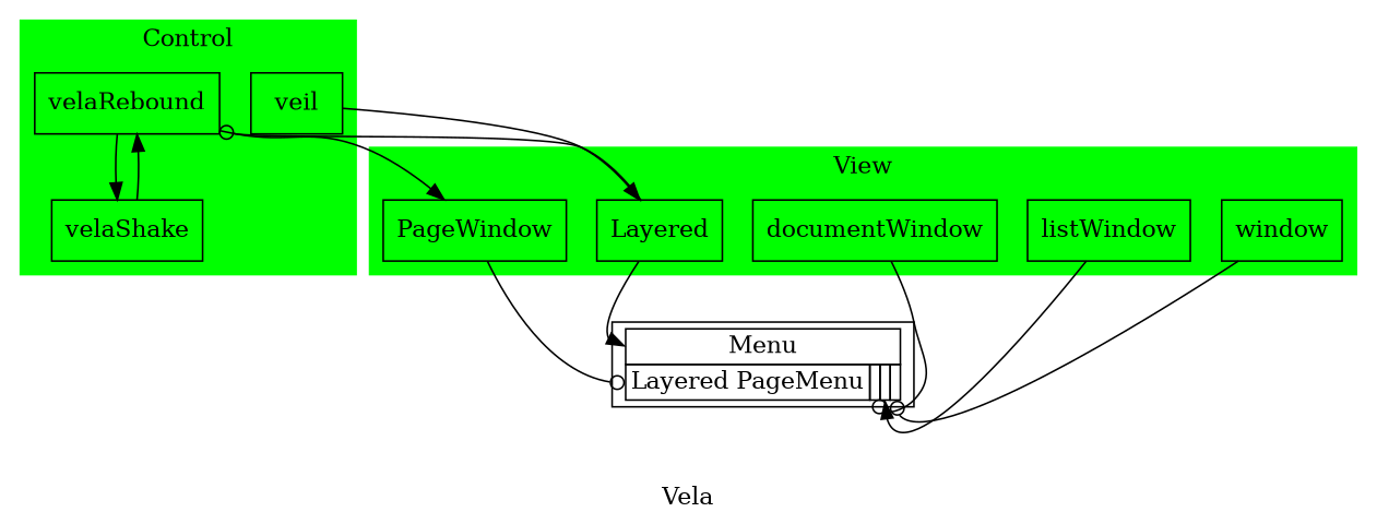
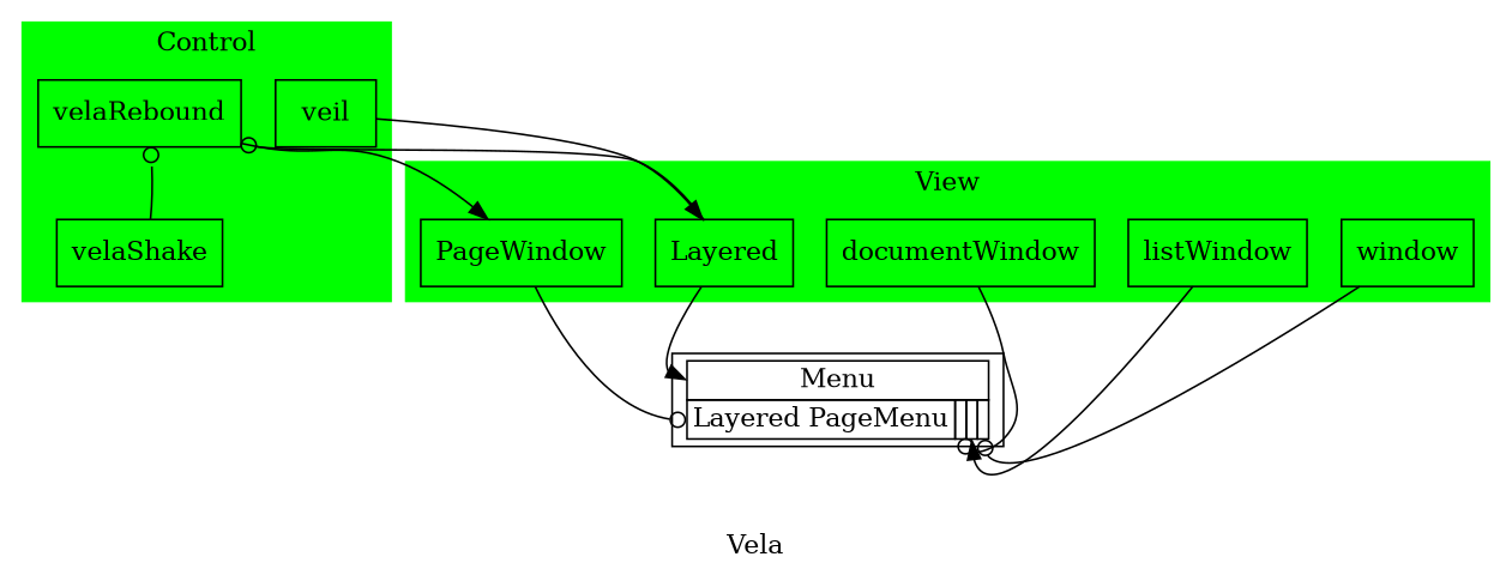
  digraph {
    color=gray
    label=Vela
    style=filled
    node [shape=box]
    edge [arrowhead=normal]
    n1 [label=PageWindow]
    n2 [label=Layered]
    n3 [label=documentWindow]
    n4 [label=listWindow]
    n5 [label=window]
    n6 [label=velaRebound]
    n7 [label=veil]
    n8 [label=velaShake]
    n9 [label=<<TABLE BORDER="0" CELLBORDER="1" CELLSPACING="0"> \ 		<TR><TD COLSPAN="106" PORT="pageMenu">Menu</TD></TR> \ 		<TR> \ 			<TD ROWSPAN="100" COLSPAN="100" PORT="pageWindow">Layered PageMenu</TD> \ 			<TD ROWSPAN="100" PORT="documentWindow"></TD> \ 			<TD ROWSPAN="100" PORT="listWindow"></TD> \ 			<TD ROWSPAN="100" PORT="window"></TD> \ 		</TR> 		</TABLE>>]
    subgraph cluster_1 {
      color=green
      label=View
      n1
      n2
      n3
      n4
      n5
    }
    subgraph cluster_2 {
      color=green
      label=Control
      n6
      n7
      n8
    }
    n1 -> n9 [arrowhead=odot headport=pageWindow]
    n2 -> n6 [arrowhead=odot]
    n2 -> n9 [headport=pageMenu]
    n3 -> n9 [arrowhead=odot headport=documentWindow]
    n4 -> n9 [headport=listWindow]
    n5 -> n9 [arrowhead=odot headport=window]
    n6 -> n1
-   n6 -> n8
    n7 -> n2
-   n8 -> n6
+   n8 -> n6 [arrowhead=odot]
  }
